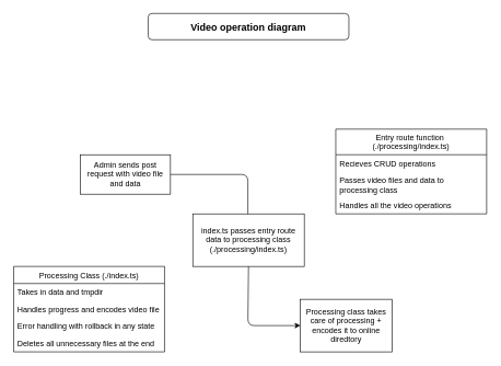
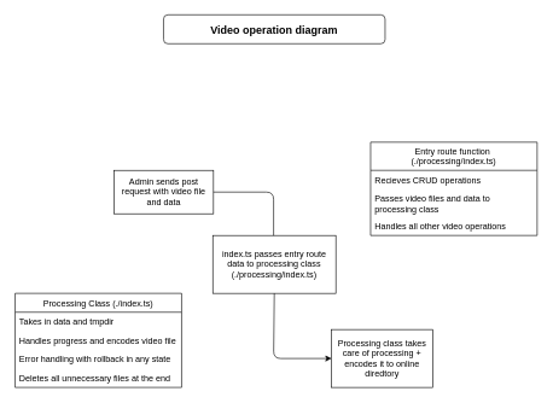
  <mxCell id="0" />
  <mxCell id="1" parent="0" />
- <mxCell id="2" value="Admin sends post request with video file and data" style="rounded=0;whiteSpace=wrap;html=1;" parent="1" vertex="1"><mxGeometry x="122" y="235" width="137" height="60" as="geometry" /></mxCell>
+ <mxCell id="2" value="Admin sends post request with video file and data" style="rounded=0;whiteSpace=wrap;html=1;" parent="1" vertex="1"><mxGeometry x="157" y="235" width="137" height="60" as="geometry" /></mxCell>
  <mxCell id="3" value="" style="endArrow=classic;html=1;exitX=1;exitY=0.5;exitDx=0;exitDy=0;" parent="1" source="2" edge="1"><mxGeometry width="50" height="50" relative="1" as="geometry"><mxPoint x="437" y="455" as="sourcePoint" /><mxPoint x="377" y="345" as="targetPoint" /><Array as="points"><mxPoint x="377" y="265" /></Array></mxGeometry></mxCell>
  <mxCell id="4" value="index.ts passes entry route data to processing class (./processing/index.ts)" style="rounded=0;whiteSpace=wrap;html=1;" parent="1" vertex="1"><mxGeometry x="293" y="325" width="170" height="80" as="geometry" /></mxCell>
  <mxCell id="5" value="Processing class takes care of processing + encodes it to online diredtory" style="rounded=0;whiteSpace=wrap;html=1;" parent="1" vertex="1"><mxGeometry x="457" y="455" width="140" height="80" as="geometry" /></mxCell>
  <mxCell id="6" value="" style="endArrow=classic;html=1;exitX=0.5;exitY=1;exitDx=0;exitDy=0;entryX=0;entryY=0.5;entryDx=0;entryDy=0;" parent="1" source="4" target="5" edge="1"><mxGeometry width="50" height="50" relative="1" as="geometry"><mxPoint x="377" y="455" as="sourcePoint" /><mxPoint x="377" y="495" as="targetPoint" /><Array as="points"><mxPoint x="377" y="495" /></Array></mxGeometry></mxCell>
  <mxCell id="7" value="Processing Class (./index.ts)" style="swimlane;fontStyle=0;childLayout=stackLayout;horizontal=1;startSize=26;fillColor=none;horizontalStack=0;resizeParent=1;resizeParentMax=0;resizeLast=0;collapsible=1;marginBottom=0;" parent="1" vertex="1"><mxGeometry x="20" y="405" width="230" height="130" as="geometry"><mxRectangle x="160" y="460" width="130" height="26" as="alternateBounds" /></mxGeometry></mxCell>
  <mxCell id="8" value="Takes in data and tmpdir" style="text;strokeColor=none;fillColor=none;align=left;verticalAlign=top;spacingLeft=4;spacingRight=4;overflow=hidden;rotatable=0;points=[[0,0.5],[1,0.5]];portConstraint=eastwest;" parent="7" vertex="1"><mxGeometry y="26" width="230" height="26" as="geometry" /></mxCell>
  <mxCell id="9" value="Handles progress and encodes video file" style="text;strokeColor=none;fillColor=none;align=left;verticalAlign=top;spacingLeft=4;spacingRight=4;overflow=hidden;rotatable=0;points=[[0,0.5],[1,0.5]];portConstraint=eastwest;" parent="7" vertex="1"><mxGeometry y="52" width="230" height="26" as="geometry" /></mxCell>
  <mxCell id="10" value="Error handling with rollback in any state" style="text;strokeColor=none;fillColor=none;align=left;verticalAlign=top;spacingLeft=4;spacingRight=4;overflow=hidden;rotatable=0;points=[[0,0.5],[1,0.5]];portConstraint=eastwest;" parent="7" vertex="1"><mxGeometry y="78" width="230" height="26" as="geometry" /></mxCell>
  <mxCell id="11" value="Deletes all unnecessary files at the end" style="text;strokeColor=none;fillColor=none;align=left;verticalAlign=top;spacingLeft=4;spacingRight=4;overflow=hidden;rotatable=0;points=[[0,0.5],[1,0.5]];portConstraint=eastwest;" parent="7" vertex="1"><mxGeometry y="104" width="230" height="26" as="geometry" /></mxCell>
  <mxCell id="12" value="Entry route function &#10;(./processing/index.ts)" style="swimlane;fontStyle=0;childLayout=stackLayout;horizontal=1;startSize=39;fillColor=none;horizontalStack=0;resizeParent=1;resizeParentMax=0;resizeLast=0;collapsible=1;marginBottom=0;" vertex="1" parent="1"><mxGeometry x="511" y="196" width="230" height="129" as="geometry"><mxRectangle x="160" y="460" width="130" height="26" as="alternateBounds" /></mxGeometry></mxCell>
  <mxCell id="13" value="Recieves CRUD operations" style="text;strokeColor=none;fillColor=none;align=left;verticalAlign=top;spacingLeft=4;spacingRight=4;overflow=hidden;rotatable=0;points=[[0,0.5],[1,0.5]];portConstraint=eastwest;" vertex="1" parent="12"><mxGeometry y="39" width="230" height="26" as="geometry" /></mxCell>
  <mxCell id="14" value="Passes video files and data to &#10;processing class " style="text;strokeColor=none;fillColor=none;align=left;verticalAlign=top;spacingLeft=4;spacingRight=4;overflow=hidden;rotatable=0;points=[[0,0.5],[1,0.5]];portConstraint=eastwest;" vertex="1" parent="12"><mxGeometry y="65" width="230" height="38" as="geometry" /></mxCell>
- <mxCell id="15" value="Handles all the video operations" style="text;strokeColor=none;fillColor=none;align=left;verticalAlign=top;spacingLeft=4;spacingRight=4;overflow=hidden;rotatable=0;points=[[0,0.5],[1,0.5]];portConstraint=eastwest;" vertex="1" parent="12"><mxGeometry y="103" width="230" height="26" as="geometry" /></mxCell>
+ <mxCell id="15" value="Handles all other video operations" style="text;strokeColor=none;fillColor=none;align=left;verticalAlign=top;spacingLeft=4;spacingRight=4;overflow=hidden;rotatable=0;points=[[0,0.5],[1,0.5]];portConstraint=eastwest;" vertex="1" parent="12"><mxGeometry y="103" width="230" height="26" as="geometry" /></mxCell>
  <mxCell id="16" value="&lt;font size=&quot;1&quot;&gt;&lt;b style=&quot;font-size: 15px&quot;&gt;Video operation diagram&lt;/b&gt;&lt;/font&gt;" style="whiteSpace=wrap;html=1;rounded=1;" vertex="1" parent="1"><mxGeometry x="225" y="20" width="306" height="40" as="geometry" /></mxCell>
